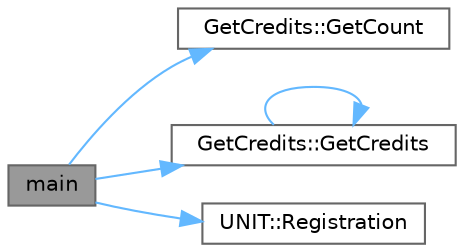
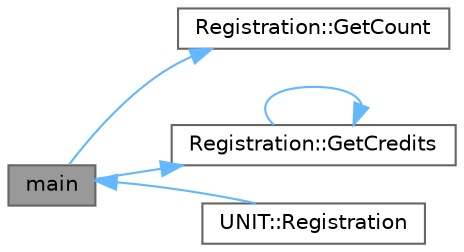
  digraph {
    rankdir=LR
    node [color=grey40 fillcolor=white fontname=Helvetica fontsize=10 shape=box style=filled]
    edge [color=steelblue1 fontname=Helvetica fontsize=10 labelfontname=Helvetica labelfontsize=10 style=solid]
    n1 [color=gray40 fillcolor=grey60 fontcolor=black height=0.2 label=main width=0.4]
-   n2 [height=0.2 label="GetCredits::GetCount" width=0.4]
-   n3 [height=0.2 label="GetCredits::GetCredits" width=0.4]
+   n2 [height=0.2 label="Registration::GetCount" width=0.4]
+   n3 [height=0.2 label="Registration::GetCredits" width=0.4]
    n4 [height=0.2 label="UNIT::Registration" width=0.4]
    n1 -> n2
    n1 -> n3
-   n1 -> n4
+   n4 -> n1
    n3 -> n3
  }
